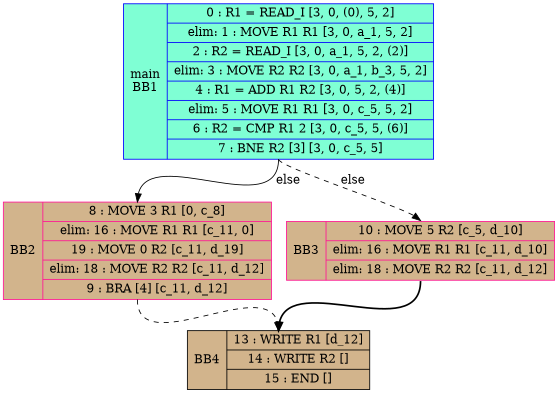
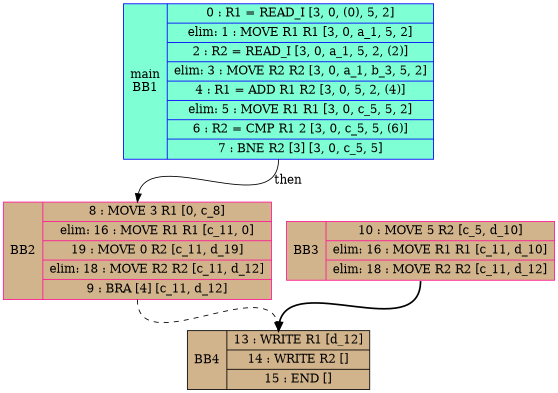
  digraph {
    node [color=deeppink fillcolor=tan shape=record style=filled]
    edge [headport=n style=dashed tailport=s]
    n1 [label="<b>BB2|{8 : MOVE 3 R1 [0, c_8]|elim: 16 : MOVE R1 R1 [c_11, 0]|19 : MOVE 0 R2 [c_11, d_19]|elim: 18 : MOVE R2 R2 [c_11, d_12]|9 : BRA [4] [c_11, d_12]}"]
    n2 [color=black label="<b>BB4|{13 : WRITE R1 [d_12]|14 : WRITE R2 []|15 : END []}"]
    n3 [label="<b>BB3|{10 : MOVE 5 R2 [c_5, d_10]|elim: 16 : MOVE R1 R1 [c_11, d_10]|elim: 18 : MOVE R2 R2 [c_11, d_12]}"]
    n4 [color=blue fillcolor=aquamarine label="<b>main\nBB1|{0 : R1 = READ_I [3, 0, (0), 5, 2]|elim: 1 : MOVE R1 R1 [3, 0, a_1, 5, 2]|2 : R2 = READ_I [3, 0, a_1, 5, 2, (2)]|elim: 3 : MOVE R2 R2 [3, 0, a_1, b_3, 5, 2]|4 : R1 = ADD R1 R2 [3, 0, 5, 2, (4)]|elim: 5 : MOVE R1 R1 [3, 0, c_5, 5, 2]|6 : R2 = CMP R1 2 [3, 0, c_5, 5, (6)]|7 : BNE R2 [3] [3, 0, c_5, 5]}"]
    n1 -> n2
    n3 -> n2 [style=bold]
-   n4 -> n1 [label=else style=solid]
-   n4 -> n3 [label=else]
+   n4 -> n1 [label=then style=solid]
  }
